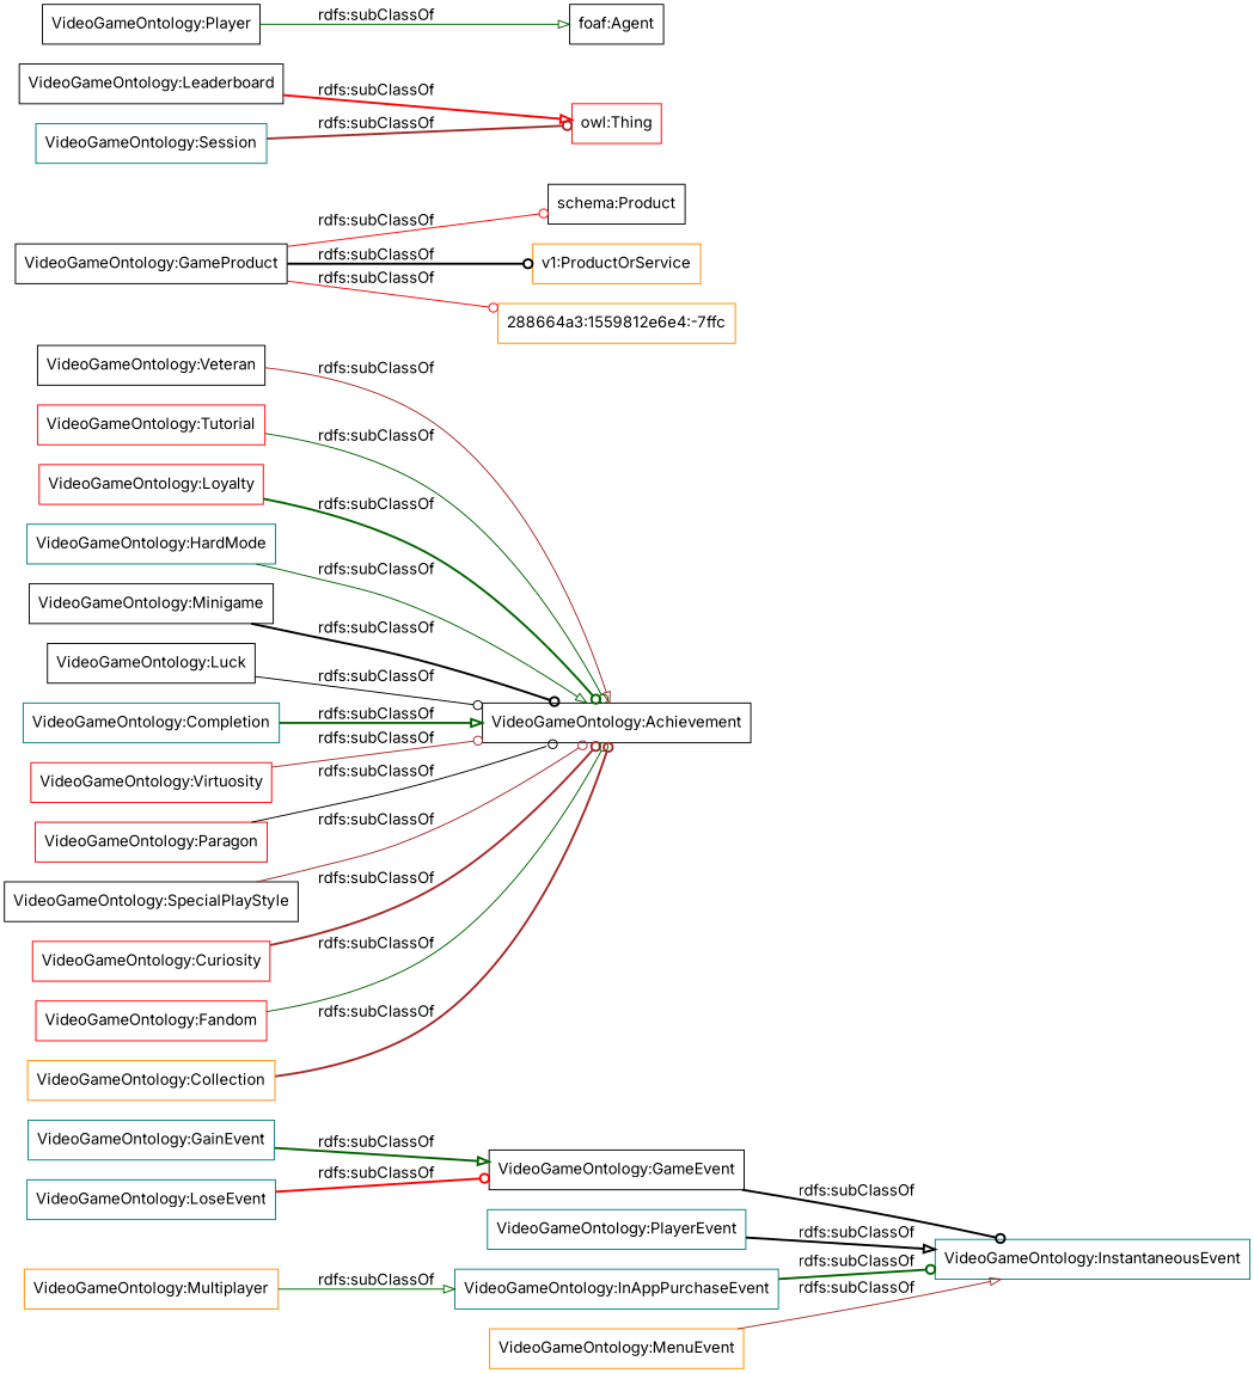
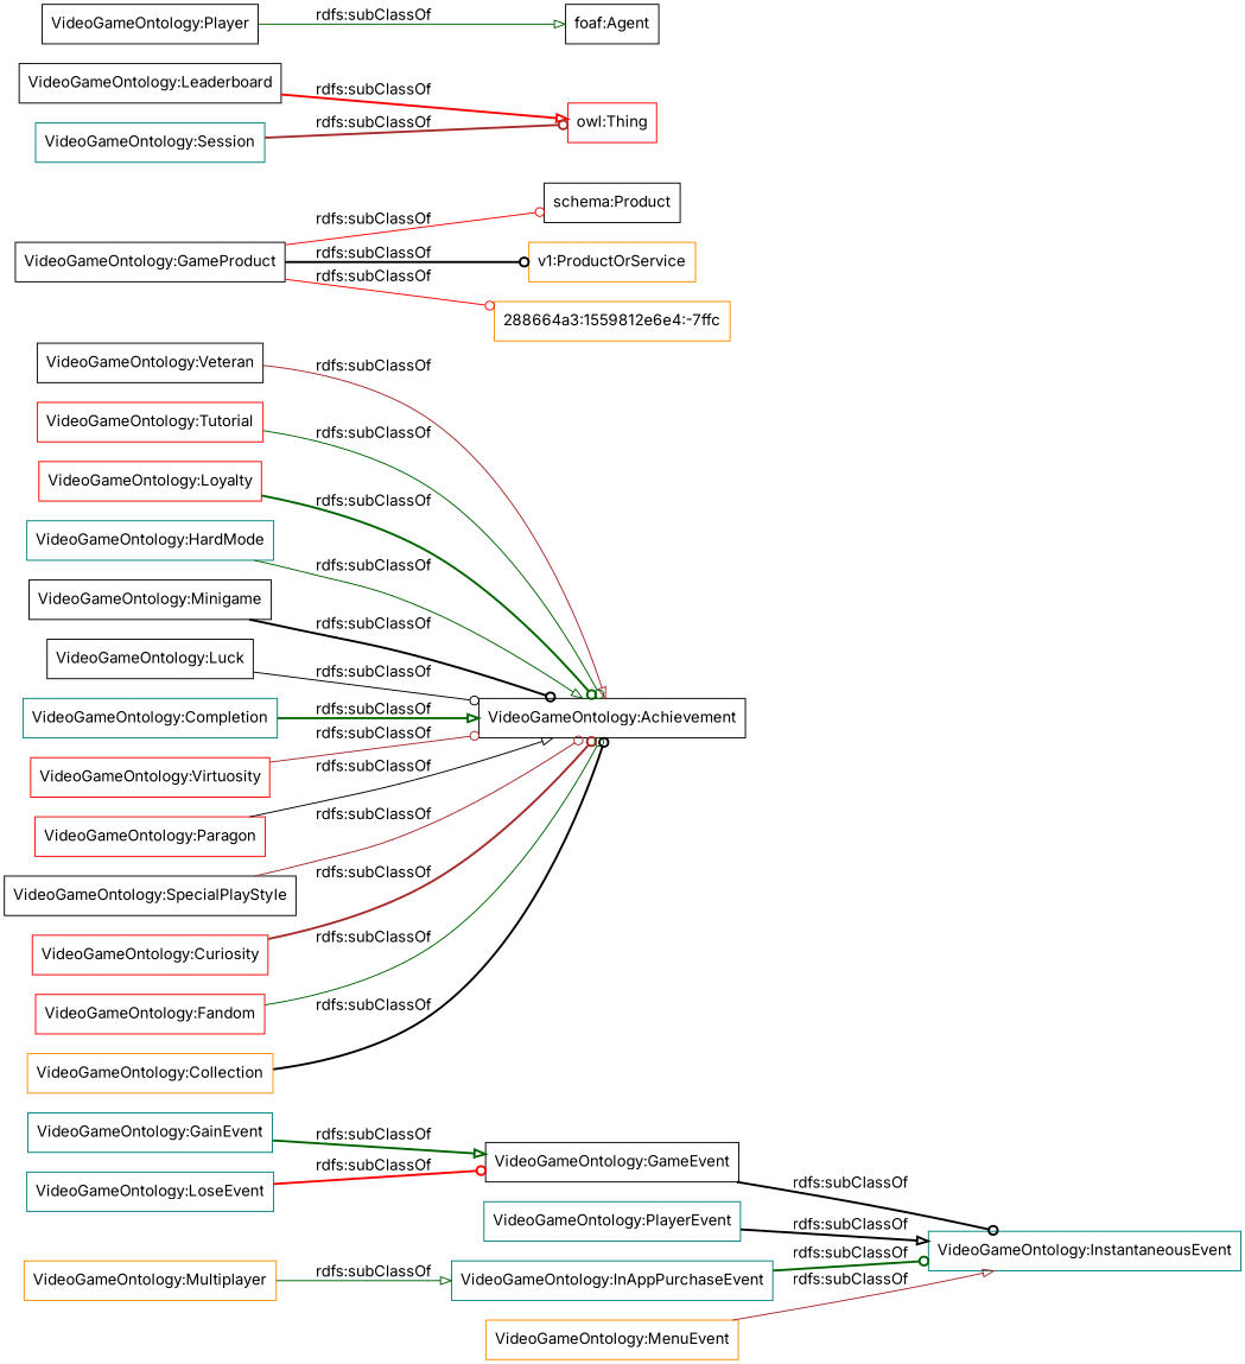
  digraph {
    fontname=Inter
    rankdir=LR
    node [color=black fontname=Inter shape=rectangle]
    edge [arrowhead=odot color=darkgreen fontname=Inter style=bold]
    "VideoGameOntology:InstantaneousEvent" [color=teal]
    "VideoGameOntology:GameEvent"
    "VideoGameOntology:Veteran"
    "VideoGameOntology:Achievement"
    "VideoGameOntology:GameProduct"
    "schema:Product"
    "v1:ProductOrService" [color=darkorange]
    "288664a3:1559812e6e4:-7ffc" [color=darkorange]
    "VideoGameOntology:Tutorial" [color=red]
    "VideoGameOntology:Loyalty" [color=red]
    "VideoGameOntology:HardMode" [color=teal]
    "owl:Thing" [color=red]
    "VideoGameOntology:Leaderboard"
    "VideoGameOntology:Minigame"
    "VideoGameOntology:Luck"
    "VideoGameOntology:Completion" [color=teal]
    "VideoGameOntology:PlayerEvent" [color=teal]
    "VideoGameOntology:Multiplayer" [color=darkorange]
    "VideoGameOntology:InAppPurchaseEvent" [color=teal]
    "VideoGameOntology:Virtuosity" [color=red]
    "VideoGameOntology:Paragon" [color=red]
    "VideoGameOntology:Session" [color=teal]
    "VideoGameOntology:GainEvent" [color=teal]
    "VideoGameOntology:Player"
    "foaf:Agent"
    "VideoGameOntology:LoseEvent" [color=teal]
    "VideoGameOntology:SpecialPlayStyle"
    "VideoGameOntology:Curiosity" [color=red]
    "VideoGameOntology:Fandom" [color=red]
    "VideoGameOntology:MenuEvent" [color=darkorange]
    "VideoGameOntology:Collection" [color=darkorange]
    "VideoGameOntology:GameEvent" -> "VideoGameOntology:InstantaneousEvent" [color=black label="rdfs:subClassOf"]
    "VideoGameOntology:Veteran" -> "VideoGameOntology:Achievement" [arrowhead=onormal color=brown label="rdfs:subClassOf" style=solid]
    "VideoGameOntology:GameProduct" -> "schema:Product" [color=red label="rdfs:subClassOf" style=solid]
    "VideoGameOntology:GameProduct" -> "v1:ProductOrService" [color=black label="rdfs:subClassOf"]
    "VideoGameOntology:GameProduct" -> "288664a3:1559812e6e4:-7ffc" [color=red label="rdfs:subClassOf" style=solid]
    "VideoGameOntology:Tutorial" -> "VideoGameOntology:Achievement" [label="rdfs:subClassOf" style=solid]
    "VideoGameOntology:Loyalty" -> "VideoGameOntology:Achievement" [label="rdfs:subClassOf"]
    "VideoGameOntology:HardMode" -> "VideoGameOntology:Achievement" [arrowhead=onormal label="rdfs:subClassOf" style=solid]
    "VideoGameOntology:Leaderboard" -> "owl:Thing" [arrowhead=onormal color=red label="rdfs:subClassOf"]
    "VideoGameOntology:Minigame" -> "VideoGameOntology:Achievement" [color=black label="rdfs:subClassOf"]
    "VideoGameOntology:Luck" -> "VideoGameOntology:Achievement" [color=black label="rdfs:subClassOf" style=solid]
    "VideoGameOntology:Completion" -> "VideoGameOntology:Achievement" [arrowhead=onormal label="rdfs:subClassOf"]
    "VideoGameOntology:PlayerEvent" -> "VideoGameOntology:InstantaneousEvent" [arrowhead=onormal color=black label="rdfs:subClassOf"]
    "VideoGameOntology:Multiplayer" -> "VideoGameOntology:InAppPurchaseEvent" [arrowhead=onormal label="rdfs:subClassOf" style=solid]
    "VideoGameOntology:InAppPurchaseEvent" -> "VideoGameOntology:InstantaneousEvent" [label="rdfs:subClassOf"]
    "VideoGameOntology:Virtuosity" -> "VideoGameOntology:Achievement" [color=brown label="rdfs:subClassOf" style=solid]
-   "VideoGameOntology:Paragon" -> "VideoGameOntology:Achievement" [color=black label="rdfs:subClassOf" style=solid]
+   "VideoGameOntology:Paragon" -> "VideoGameOntology:Achievement" [arrowhead=onormal color=black label="rdfs:subClassOf" style=solid]
    "VideoGameOntology:Session" -> "owl:Thing" [color=brown label="rdfs:subClassOf"]
    "VideoGameOntology:GainEvent" -> "VideoGameOntology:GameEvent" [arrowhead=onormal label="rdfs:subClassOf"]
    "VideoGameOntology:Player" -> "foaf:Agent" [arrowhead=onormal label="rdfs:subClassOf" style=solid]
    "VideoGameOntology:LoseEvent" -> "VideoGameOntology:GameEvent" [color=red label="rdfs:subClassOf"]
    "VideoGameOntology:SpecialPlayStyle" -> "VideoGameOntology:Achievement" [color=brown label="rdfs:subClassOf" style=solid]
    "VideoGameOntology:Curiosity" -> "VideoGameOntology:Achievement" [color=brown label="rdfs:subClassOf"]
    "VideoGameOntology:Fandom" -> "VideoGameOntology:Achievement" [label="rdfs:subClassOf" style=solid]
    "VideoGameOntology:MenuEvent" -> "VideoGameOntology:InstantaneousEvent" [arrowhead=onormal color=brown label="rdfs:subClassOf" style=solid]
-   "VideoGameOntology:Collection" -> "VideoGameOntology:Achievement" [color=brown label="rdfs:subClassOf"]
+   "VideoGameOntology:Collection" -> "VideoGameOntology:Achievement" [color=black label="rdfs:subClassOf"]
  }
